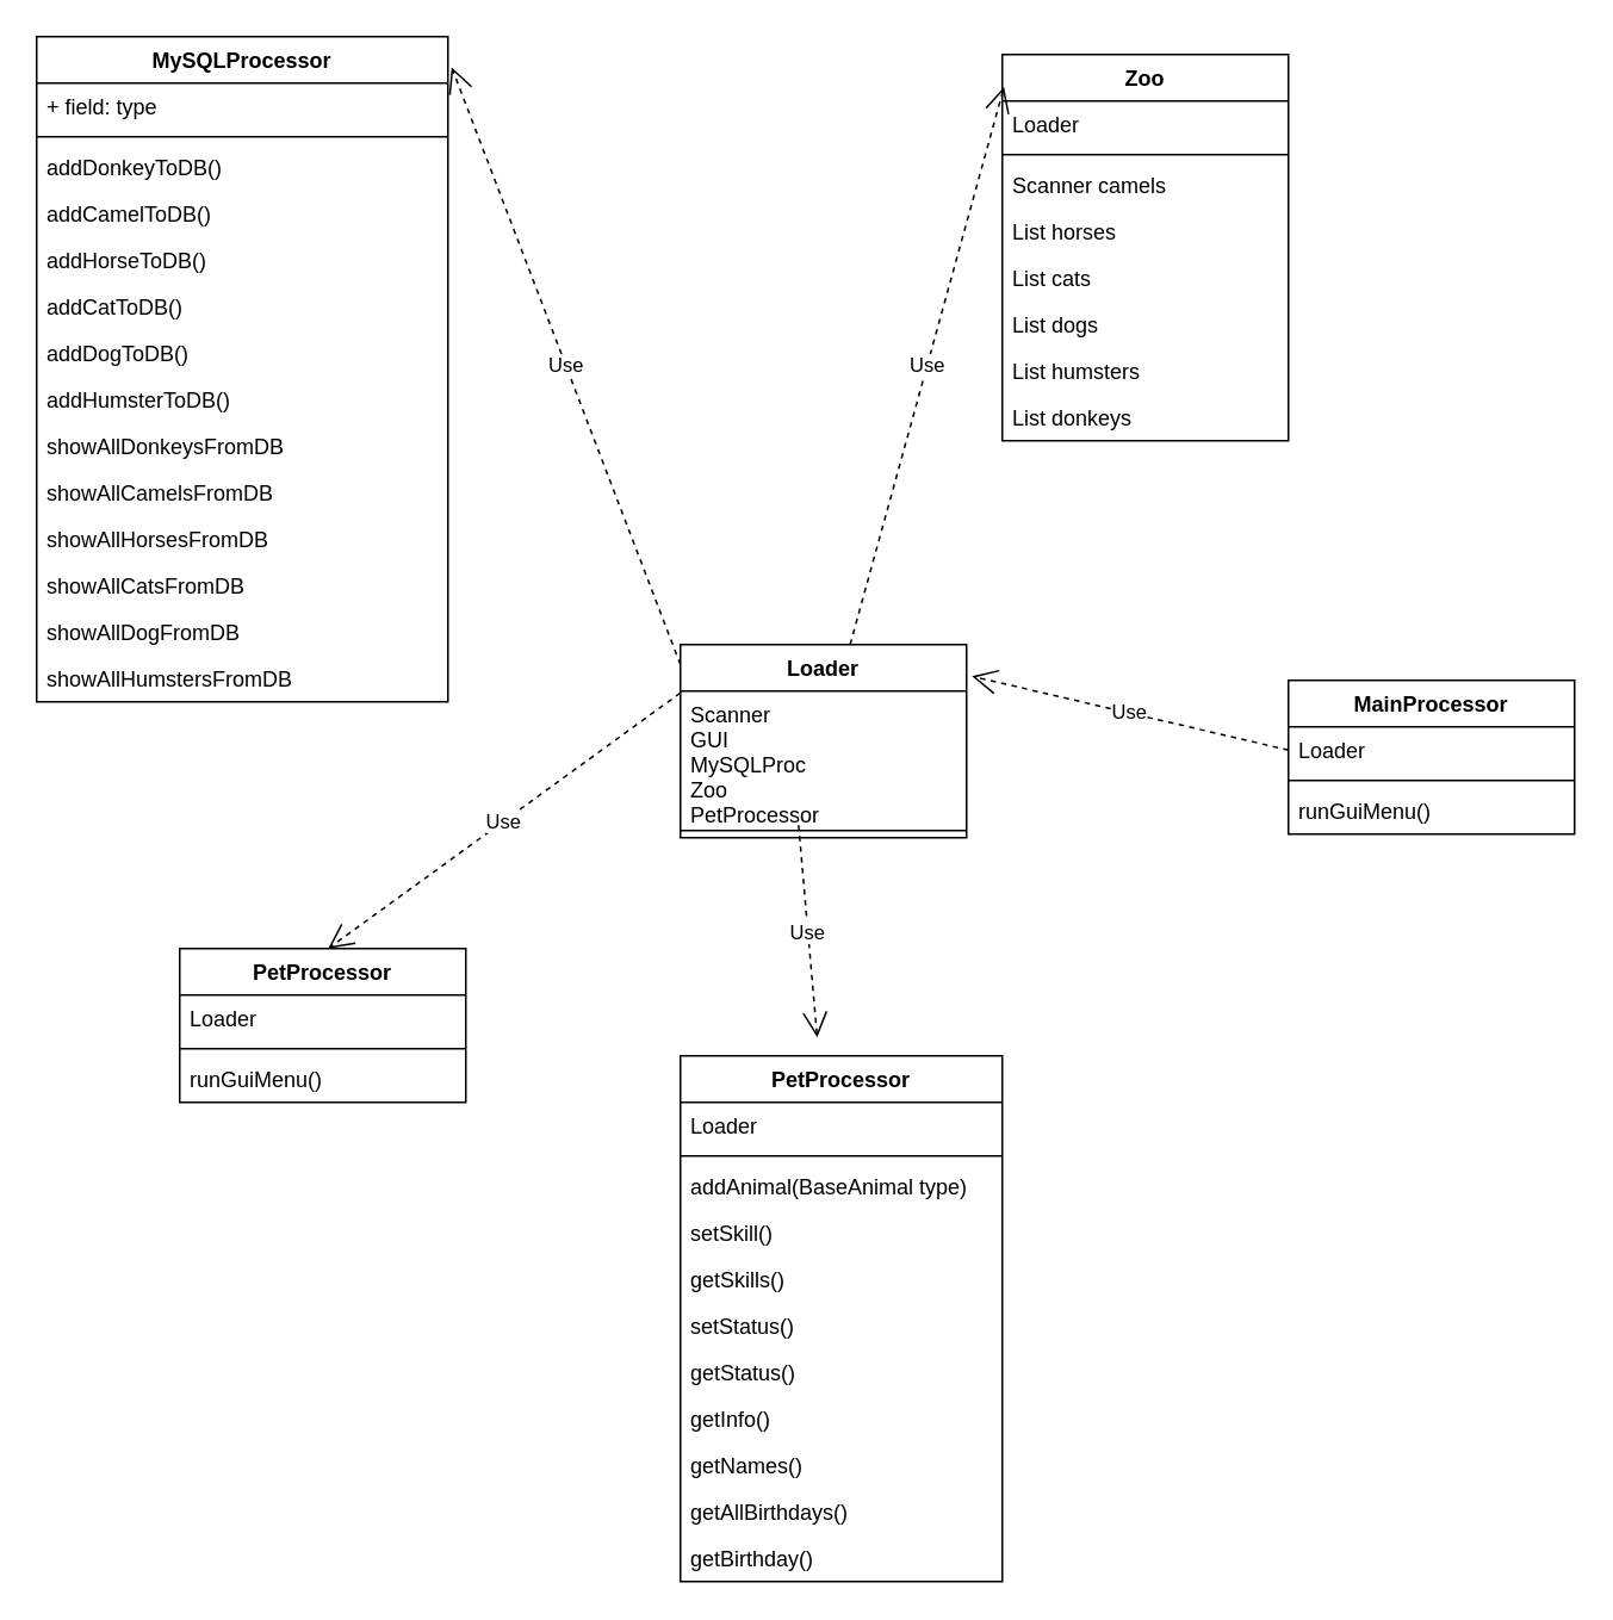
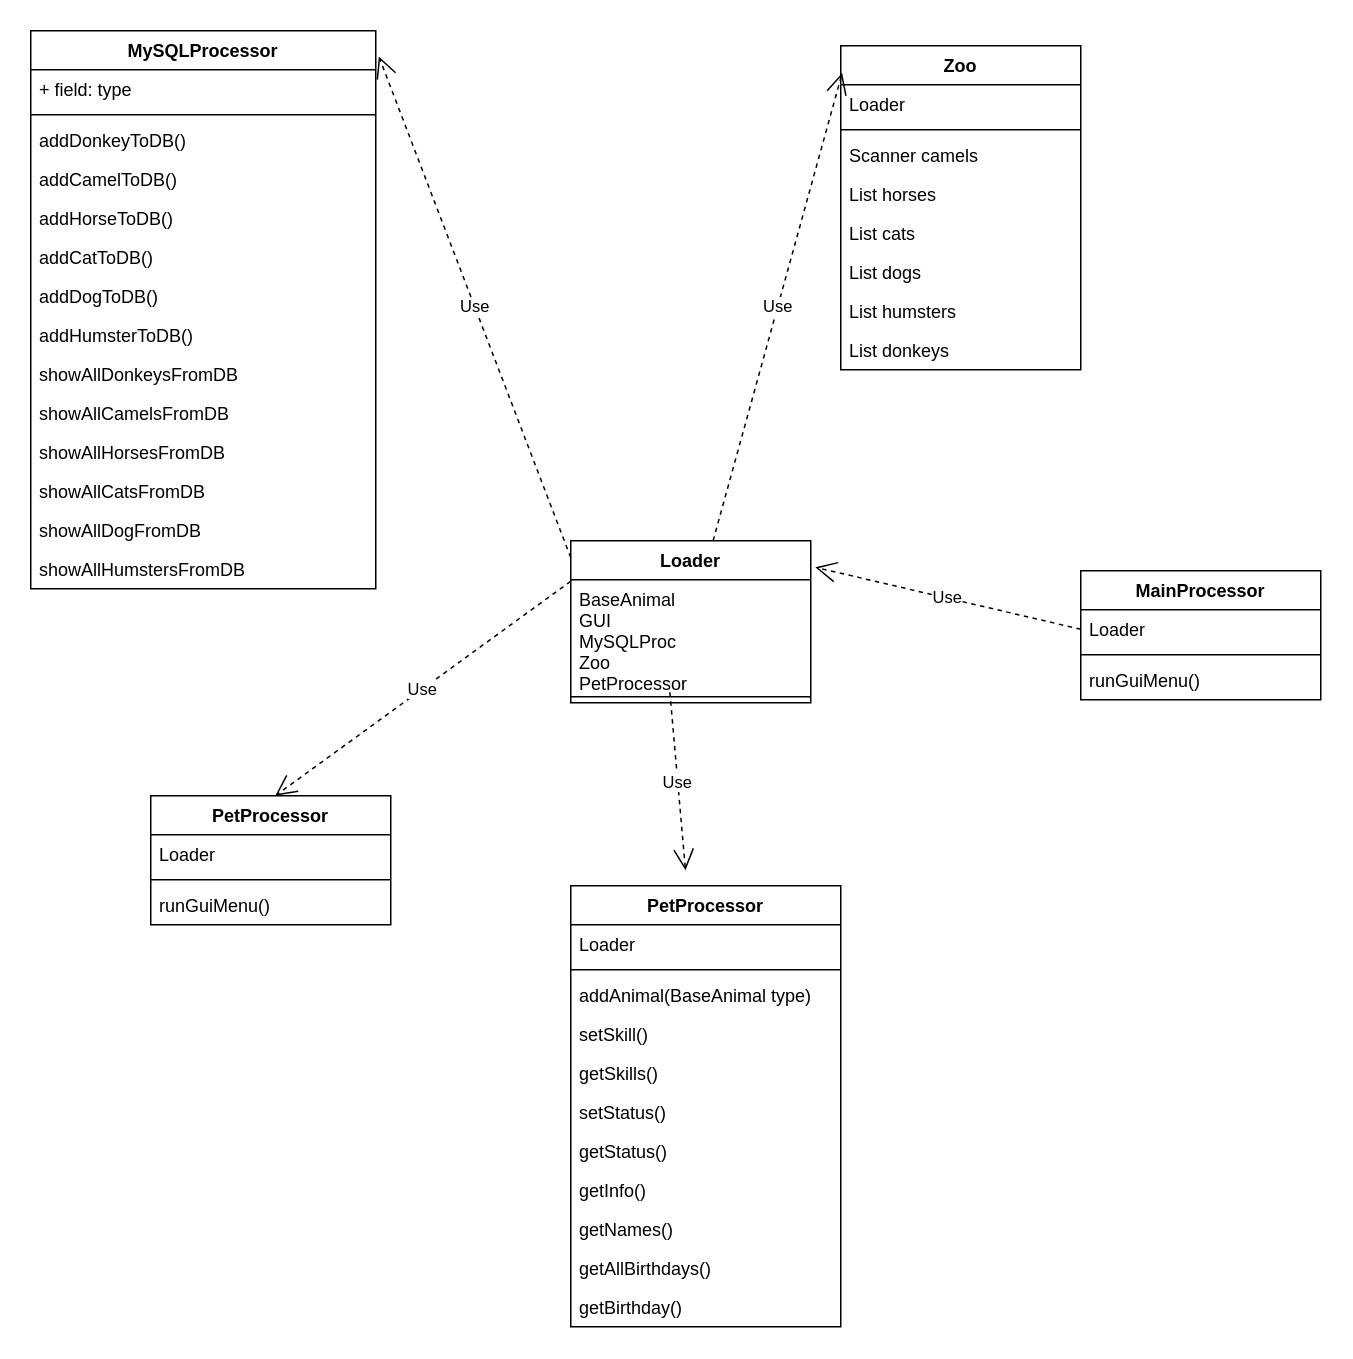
  <mxCell id="0" />
  <mxCell id="1" parent="0" />
  <mxCell id="2" value="MainProcessor" style="swimlane;fontStyle=1;align=center;verticalAlign=top;childLayout=stackLayout;horizontal=1;startSize=26;horizontalStack=0;resizeParent=1;resizeParentMax=0;resizeLast=0;collapsible=1;marginBottom=0;" parent="1" vertex="1"><mxGeometry x="720" y="380" width="160" height="86" as="geometry" /></mxCell>
  <mxCell id="3" value="Loader" style="text;strokeColor=none;fillColor=none;align=left;verticalAlign=top;spacingLeft=4;spacingRight=4;overflow=hidden;rotatable=0;points=[[0,0.5],[1,0.5]];portConstraint=eastwest;" parent="2" vertex="1"><mxGeometry y="26" width="160" height="26" as="geometry" /></mxCell>
  <mxCell id="4" value="" style="line;strokeWidth=1;fillColor=none;align=left;verticalAlign=middle;spacingTop=-1;spacingLeft=3;spacingRight=3;rotatable=0;labelPosition=right;points=[];portConstraint=eastwest;strokeColor=inherit;" parent="2" vertex="1"><mxGeometry y="52" width="160" height="8" as="geometry" /></mxCell>
  <mxCell id="5" value="runGuiMenu()" style="text;strokeColor=none;fillColor=none;align=left;verticalAlign=top;spacingLeft=4;spacingRight=4;overflow=hidden;rotatable=0;points=[[0,0.5],[1,0.5]];portConstraint=eastwest;" parent="2" vertex="1"><mxGeometry y="60" width="160" height="26" as="geometry" /></mxCell>
  <mxCell id="6" value="MySQLProcessor" style="swimlane;fontStyle=1;align=center;verticalAlign=top;childLayout=stackLayout;horizontal=1;startSize=26;horizontalStack=0;resizeParent=1;resizeParentMax=0;resizeLast=0;collapsible=1;marginBottom=0;" parent="1" vertex="1"><mxGeometry x="20" y="20" width="230" height="372" as="geometry" /></mxCell>
  <mxCell id="7" value="+ field: type" style="text;strokeColor=none;fillColor=none;align=left;verticalAlign=top;spacingLeft=4;spacingRight=4;overflow=hidden;rotatable=0;points=[[0,0.5],[1,0.5]];portConstraint=eastwest;" parent="6" vertex="1"><mxGeometry y="26" width="230" height="26" as="geometry" /></mxCell>
  <mxCell id="8" value="" style="line;strokeWidth=1;fillColor=none;align=left;verticalAlign=middle;spacingTop=-1;spacingLeft=3;spacingRight=3;rotatable=0;labelPosition=right;points=[];portConstraint=eastwest;strokeColor=inherit;" parent="6" vertex="1"><mxGeometry y="52" width="230" height="8" as="geometry" /></mxCell>
  <mxCell id="9" value="addDonkeyToDB()" style="text;strokeColor=none;fillColor=none;align=left;verticalAlign=top;spacingLeft=4;spacingRight=4;overflow=hidden;rotatable=0;points=[[0,0.5],[1,0.5]];portConstraint=eastwest;" parent="6" vertex="1"><mxGeometry y="60" width="230" height="26" as="geometry" /></mxCell>
  <mxCell id="10" value="addCamelToDB()" style="text;strokeColor=none;fillColor=none;align=left;verticalAlign=top;spacingLeft=4;spacingRight=4;overflow=hidden;rotatable=0;points=[[0,0.5],[1,0.5]];portConstraint=eastwest;" parent="6" vertex="1"><mxGeometry y="86" width="230" height="26" as="geometry" /></mxCell>
  <mxCell id="11" value="addHorseToDB()" style="text;strokeColor=none;fillColor=none;align=left;verticalAlign=top;spacingLeft=4;spacingRight=4;overflow=hidden;rotatable=0;points=[[0,0.5],[1,0.5]];portConstraint=eastwest;" parent="6" vertex="1"><mxGeometry y="112" width="230" height="26" as="geometry" /></mxCell>
  <mxCell id="12" value="addCatToDB()" style="text;strokeColor=none;fillColor=none;align=left;verticalAlign=top;spacingLeft=4;spacingRight=4;overflow=hidden;rotatable=0;points=[[0,0.5],[1,0.5]];portConstraint=eastwest;" parent="6" vertex="1"><mxGeometry y="138" width="230" height="26" as="geometry" /></mxCell>
  <mxCell id="13" value="addDogToDB()" style="text;strokeColor=none;fillColor=none;align=left;verticalAlign=top;spacingLeft=4;spacingRight=4;overflow=hidden;rotatable=0;points=[[0,0.5],[1,0.5]];portConstraint=eastwest;" parent="6" vertex="1"><mxGeometry y="164" width="230" height="26" as="geometry" /></mxCell>
  <mxCell id="14" value="addHumsterToDB()" style="text;strokeColor=none;fillColor=none;align=left;verticalAlign=top;spacingLeft=4;spacingRight=4;overflow=hidden;rotatable=0;points=[[0,0.5],[1,0.5]];portConstraint=eastwest;" parent="6" vertex="1"><mxGeometry y="190" width="230" height="26" as="geometry" /></mxCell>
  <mxCell id="15" value="showAllDonkeysFromDB" style="text;strokeColor=none;fillColor=none;align=left;verticalAlign=top;spacingLeft=4;spacingRight=4;overflow=hidden;rotatable=0;points=[[0,0.5],[1,0.5]];portConstraint=eastwest;" parent="6" vertex="1"><mxGeometry y="216" width="230" height="26" as="geometry" /></mxCell>
  <mxCell id="16" value="showAllCamelsFromDB" style="text;strokeColor=none;fillColor=none;align=left;verticalAlign=top;spacingLeft=4;spacingRight=4;overflow=hidden;rotatable=0;points=[[0,0.5],[1,0.5]];portConstraint=eastwest;" parent="6" vertex="1"><mxGeometry y="242" width="230" height="26" as="geometry" /></mxCell>
  <mxCell id="17" value="showAllHorsesFromDB" style="text;strokeColor=none;fillColor=none;align=left;verticalAlign=top;spacingLeft=4;spacingRight=4;overflow=hidden;rotatable=0;points=[[0,0.5],[1,0.5]];portConstraint=eastwest;" parent="6" vertex="1"><mxGeometry y="268" width="230" height="26" as="geometry" /></mxCell>
  <mxCell id="18" value="showAllCatsFromDB" style="text;strokeColor=none;fillColor=none;align=left;verticalAlign=top;spacingLeft=4;spacingRight=4;overflow=hidden;rotatable=0;points=[[0,0.5],[1,0.5]];portConstraint=eastwest;" parent="6" vertex="1"><mxGeometry y="294" width="230" height="26" as="geometry" /></mxCell>
  <mxCell id="19" value="showAllDogFromDB" style="text;strokeColor=none;fillColor=none;align=left;verticalAlign=top;spacingLeft=4;spacingRight=4;overflow=hidden;rotatable=0;points=[[0,0.5],[1,0.5]];portConstraint=eastwest;" parent="6" vertex="1"><mxGeometry y="320" width="230" height="26" as="geometry" /></mxCell>
  <mxCell id="20" value="showAllHumstersFromDB" style="text;strokeColor=none;fillColor=none;align=left;verticalAlign=top;spacingLeft=4;spacingRight=4;overflow=hidden;rotatable=0;points=[[0,0.5],[1,0.5]];portConstraint=eastwest;" parent="6" vertex="1"><mxGeometry y="346" width="230" height="26" as="geometry" /></mxCell>
  <mxCell id="21" value="Zoo" style="swimlane;fontStyle=1;align=center;verticalAlign=top;childLayout=stackLayout;horizontal=1;startSize=26;horizontalStack=0;resizeParent=1;resizeParentMax=0;resizeLast=0;collapsible=1;marginBottom=0;" parent="1" vertex="1"><mxGeometry x="560" y="30" width="160" height="216" as="geometry" /></mxCell>
  <mxCell id="22" value="Loader" style="text;strokeColor=none;fillColor=none;align=left;verticalAlign=top;spacingLeft=4;spacingRight=4;overflow=hidden;rotatable=0;points=[[0,0.5],[1,0.5]];portConstraint=eastwest;" parent="21" vertex="1"><mxGeometry y="26" width="160" height="26" as="geometry" /></mxCell>
  <mxCell id="23" value="" style="line;strokeWidth=1;fillColor=none;align=left;verticalAlign=middle;spacingTop=-1;spacingLeft=3;spacingRight=3;rotatable=0;labelPosition=right;points=[];portConstraint=eastwest;strokeColor=inherit;" parent="21" vertex="1"><mxGeometry y="52" width="160" height="8" as="geometry" /></mxCell>
  <mxCell id="24" value="Scanner camels" style="text;strokeColor=none;fillColor=none;align=left;verticalAlign=top;spacingLeft=4;spacingRight=4;overflow=hidden;rotatable=0;points=[[0,0.5],[1,0.5]];portConstraint=eastwest;" parent="21" vertex="1"><mxGeometry y="60" width="160" height="26" as="geometry" /></mxCell>
  <mxCell id="25" value="List horses" style="text;strokeColor=none;fillColor=none;align=left;verticalAlign=top;spacingLeft=4;spacingRight=4;overflow=hidden;rotatable=0;points=[[0,0.5],[1,0.5]];portConstraint=eastwest;" parent="21" vertex="1"><mxGeometry y="86" width="160" height="26" as="geometry" /></mxCell>
  <mxCell id="26" value="List cats" style="text;strokeColor=none;fillColor=none;align=left;verticalAlign=top;spacingLeft=4;spacingRight=4;overflow=hidden;rotatable=0;points=[[0,0.5],[1,0.5]];portConstraint=eastwest;" parent="21" vertex="1"><mxGeometry y="112" width="160" height="26" as="geometry" /></mxCell>
  <mxCell id="27" value="List dogs" style="text;strokeColor=none;fillColor=none;align=left;verticalAlign=top;spacingLeft=4;spacingRight=4;overflow=hidden;rotatable=0;points=[[0,0.5],[1,0.5]];portConstraint=eastwest;" parent="21" vertex="1"><mxGeometry y="138" width="160" height="26" as="geometry" /></mxCell>
  <mxCell id="28" value="List humsters" style="text;strokeColor=none;fillColor=none;align=left;verticalAlign=top;spacingLeft=4;spacingRight=4;overflow=hidden;rotatable=0;points=[[0,0.5],[1,0.5]];portConstraint=eastwest;" parent="21" vertex="1"><mxGeometry y="164" width="160" height="26" as="geometry" /></mxCell>
  <mxCell id="29" value="List donkeys" style="text;strokeColor=none;fillColor=none;align=left;verticalAlign=top;spacingLeft=4;spacingRight=4;overflow=hidden;rotatable=0;points=[[0,0.5],[1,0.5]];portConstraint=eastwest;" vertex="1" parent="21"><mxGeometry y="190" width="160" height="26" as="geometry" /></mxCell>
  <mxCell id="30" value="Loader" style="swimlane;fontStyle=1;align=center;verticalAlign=top;childLayout=stackLayout;horizontal=1;startSize=26;horizontalStack=0;resizeParent=1;resizeParentMax=0;resizeLast=0;collapsible=1;marginBottom=0;" parent="1" vertex="1"><mxGeometry x="380" y="360" width="160" height="108" as="geometry" /></mxCell>
- <mxCell id="31" value="Scanner&#10;GUI&#10;MySQLProc&#10;Zoo&#10;PetProcessor" style="text;strokeColor=none;fillColor=none;align=left;verticalAlign=top;spacingLeft=4;spacingRight=4;overflow=hidden;rotatable=0;points=[[0,0.5],[1,0.5]];portConstraint=eastwest;" parent="30" vertex="1"><mxGeometry y="26" width="160" height="74" as="geometry" /></mxCell>
+ <mxCell id="31" value="BaseAnimal&#10;GUI&#10;MySQLProc&#10;Zoo&#10;PetProcessor" style="text;strokeColor=none;fillColor=none;align=left;verticalAlign=top;spacingLeft=4;spacingRight=4;overflow=hidden;rotatable=0;points=[[0,0.5],[1,0.5]];portConstraint=eastwest;" parent="30" vertex="1"><mxGeometry y="26" width="160" height="74" as="geometry" /></mxCell>
  <mxCell id="32" value="" style="line;strokeWidth=1;fillColor=none;align=left;verticalAlign=middle;spacingTop=-1;spacingLeft=3;spacingRight=3;rotatable=0;labelPosition=right;points=[];portConstraint=eastwest;strokeColor=inherit;" parent="30" vertex="1"><mxGeometry y="100" width="160" height="8" as="geometry" /></mxCell>
  <mxCell id="33" value="Use" style="endArrow=open;endSize=12;dashed=1;html=1;rounded=0;exitX=0;exitY=0.25;exitDx=0;exitDy=0;entryX=0.894;entryY=0;entryDx=0;entryDy=0;entryPerimeter=0;" parent="1" source="30" edge="1"><mxGeometry width="160" relative="1" as="geometry"><mxPoint x="310" y="500" as="sourcePoint" /><mxPoint x="183.04" y="530" as="targetPoint" /></mxGeometry></mxCell>
  <mxCell id="34" value="Use" style="endArrow=open;endSize=12;dashed=1;html=1;rounded=0;exitX=0;exitY=0.5;exitDx=0;exitDy=0;entryX=1.019;entryY=0.164;entryDx=0;entryDy=0;entryPerimeter=0;" parent="1" source="3" target="30" edge="1"><mxGeometry width="160" relative="1" as="geometry"><mxPoint x="630" y="340" as="sourcePoint" /><mxPoint x="790" y="340" as="targetPoint" /></mxGeometry></mxCell>
  <mxCell id="35" value="Use" style="endArrow=open;endSize=12;dashed=1;html=1;rounded=0;entryX=1.009;entryY=0.046;entryDx=0;entryDy=0;entryPerimeter=0;exitX=0;exitY=0.104;exitDx=0;exitDy=0;exitPerimeter=0;" parent="1" source="30" target="6" edge="1"><mxGeometry width="160" relative="1" as="geometry"><mxPoint x="630" y="340" as="sourcePoint" /><mxPoint x="790" y="340" as="targetPoint" /></mxGeometry></mxCell>
  <mxCell id="36" value="Use" style="endArrow=open;endSize=12;dashed=1;html=1;rounded=0;entryX=0.006;entryY=0.084;entryDx=0;entryDy=0;entryPerimeter=0;" parent="1" source="30" target="21" edge="1"><mxGeometry width="160" relative="1" as="geometry"><mxPoint x="630" y="340" as="sourcePoint" /><mxPoint x="790" y="340" as="targetPoint" /></mxGeometry></mxCell>
  <mxCell id="37" value="PetProcessor" style="swimlane;fontStyle=1;align=center;verticalAlign=top;childLayout=stackLayout;horizontal=1;startSize=26;horizontalStack=0;resizeParent=1;resizeParentMax=0;resizeLast=0;collapsible=1;marginBottom=0;" vertex="1" parent="1"><mxGeometry x="380" y="590" width="180" height="294" as="geometry" /></mxCell>
  <mxCell id="38" value="Loader" style="text;strokeColor=none;fillColor=none;align=left;verticalAlign=top;spacingLeft=4;spacingRight=4;overflow=hidden;rotatable=0;points=[[0,0.5],[1,0.5]];portConstraint=eastwest;" vertex="1" parent="37"><mxGeometry y="26" width="180" height="26" as="geometry" /></mxCell>
  <mxCell id="39" value="" style="line;strokeWidth=1;fillColor=none;align=left;verticalAlign=middle;spacingTop=-1;spacingLeft=3;spacingRight=3;rotatable=0;labelPosition=right;points=[];portConstraint=eastwest;strokeColor=inherit;" vertex="1" parent="37"><mxGeometry y="52" width="180" height="8" as="geometry" /></mxCell>
  <mxCell id="40" value="addAnimal(BaseAnimal type)" style="text;strokeColor=none;fillColor=none;align=left;verticalAlign=top;spacingLeft=4;spacingRight=4;overflow=hidden;rotatable=0;points=[[0,0.5],[1,0.5]];portConstraint=eastwest;" vertex="1" parent="37"><mxGeometry y="60" width="180" height="26" as="geometry" /></mxCell>
  <mxCell id="41" value="setSkill()" style="text;strokeColor=none;fillColor=none;align=left;verticalAlign=top;spacingLeft=4;spacingRight=4;overflow=hidden;rotatable=0;points=[[0,0.5],[1,0.5]];portConstraint=eastwest;" vertex="1" parent="37"><mxGeometry y="86" width="180" height="26" as="geometry" /></mxCell>
  <mxCell id="42" value="getSkills()" style="text;strokeColor=none;fillColor=none;align=left;verticalAlign=top;spacingLeft=4;spacingRight=4;overflow=hidden;rotatable=0;points=[[0,0.5],[1,0.5]];portConstraint=eastwest;" vertex="1" parent="37"><mxGeometry y="112" width="180" height="26" as="geometry" /></mxCell>
  <mxCell id="43" value="setStatus()" style="text;strokeColor=none;fillColor=none;align=left;verticalAlign=top;spacingLeft=4;spacingRight=4;overflow=hidden;rotatable=0;points=[[0,0.5],[1,0.5]];portConstraint=eastwest;" vertex="1" parent="37"><mxGeometry y="138" width="180" height="26" as="geometry" /></mxCell>
  <mxCell id="44" value="getStatus()" style="text;strokeColor=none;fillColor=none;align=left;verticalAlign=top;spacingLeft=4;spacingRight=4;overflow=hidden;rotatable=0;points=[[0,0.5],[1,0.5]];portConstraint=eastwest;" vertex="1" parent="37"><mxGeometry y="164" width="180" height="26" as="geometry" /></mxCell>
  <mxCell id="45" value="getInfo()" style="text;strokeColor=none;fillColor=none;align=left;verticalAlign=top;spacingLeft=4;spacingRight=4;overflow=hidden;rotatable=0;points=[[0,0.5],[1,0.5]];portConstraint=eastwest;" vertex="1" parent="37"><mxGeometry y="190" width="180" height="26" as="geometry" /></mxCell>
  <mxCell id="46" value="getNames()" style="text;strokeColor=none;fillColor=none;align=left;verticalAlign=top;spacingLeft=4;spacingRight=4;overflow=hidden;rotatable=0;points=[[0,0.5],[1,0.5]];portConstraint=eastwest;" vertex="1" parent="37"><mxGeometry y="216" width="180" height="26" as="geometry" /></mxCell>
  <mxCell id="47" value="getAllBirthdays()" style="text;strokeColor=none;fillColor=none;align=left;verticalAlign=top;spacingLeft=4;spacingRight=4;overflow=hidden;rotatable=0;points=[[0,0.5],[1,0.5]];portConstraint=eastwest;" vertex="1" parent="37"><mxGeometry y="242" width="180" height="26" as="geometry" /></mxCell>
  <mxCell id="48" value="getBirthday()" style="text;strokeColor=none;fillColor=none;align=left;verticalAlign=top;spacingLeft=4;spacingRight=4;overflow=hidden;rotatable=0;points=[[0,0.5],[1,0.5]];portConstraint=eastwest;" vertex="1" parent="37"><mxGeometry y="268" width="180" height="26" as="geometry" /></mxCell>
  <mxCell id="49" value="Use" style="endArrow=open;endSize=12;dashed=1;html=1;rounded=0;exitX=0.413;exitY=0.125;exitDx=0;exitDy=0;exitPerimeter=0;entryX=0.425;entryY=-0.035;entryDx=0;entryDy=0;entryPerimeter=0;" edge="1" parent="1" source="32" target="37"><mxGeometry width="160" relative="1" as="geometry"><mxPoint x="440" y="540" as="sourcePoint" /><mxPoint x="600" y="540" as="targetPoint" /></mxGeometry></mxCell>
  <mxCell id="50" value="PetProcessor" style="swimlane;fontStyle=1;align=center;verticalAlign=top;childLayout=stackLayout;horizontal=1;startSize=26;horizontalStack=0;resizeParent=1;resizeParentMax=0;resizeLast=0;collapsible=1;marginBottom=0;" vertex="1" parent="1"><mxGeometry x="100" y="530" width="160" height="86" as="geometry" /></mxCell>
  <mxCell id="51" value="Loader" style="text;strokeColor=none;fillColor=none;align=left;verticalAlign=top;spacingLeft=4;spacingRight=4;overflow=hidden;rotatable=0;points=[[0,0.5],[1,0.5]];portConstraint=eastwest;" vertex="1" parent="50"><mxGeometry y="26" width="160" height="26" as="geometry" /></mxCell>
  <mxCell id="52" value="" style="line;strokeWidth=1;fillColor=none;align=left;verticalAlign=middle;spacingTop=-1;spacingLeft=3;spacingRight=3;rotatable=0;labelPosition=right;points=[];portConstraint=eastwest;strokeColor=inherit;" vertex="1" parent="50"><mxGeometry y="52" width="160" height="8" as="geometry" /></mxCell>
  <mxCell id="53" value="runGuiMenu()" style="text;strokeColor=none;fillColor=none;align=left;verticalAlign=top;spacingLeft=4;spacingRight=4;overflow=hidden;rotatable=0;points=[[0,0.5],[1,0.5]];portConstraint=eastwest;" vertex="1" parent="50"><mxGeometry y="60" width="160" height="26" as="geometry" /></mxCell>
